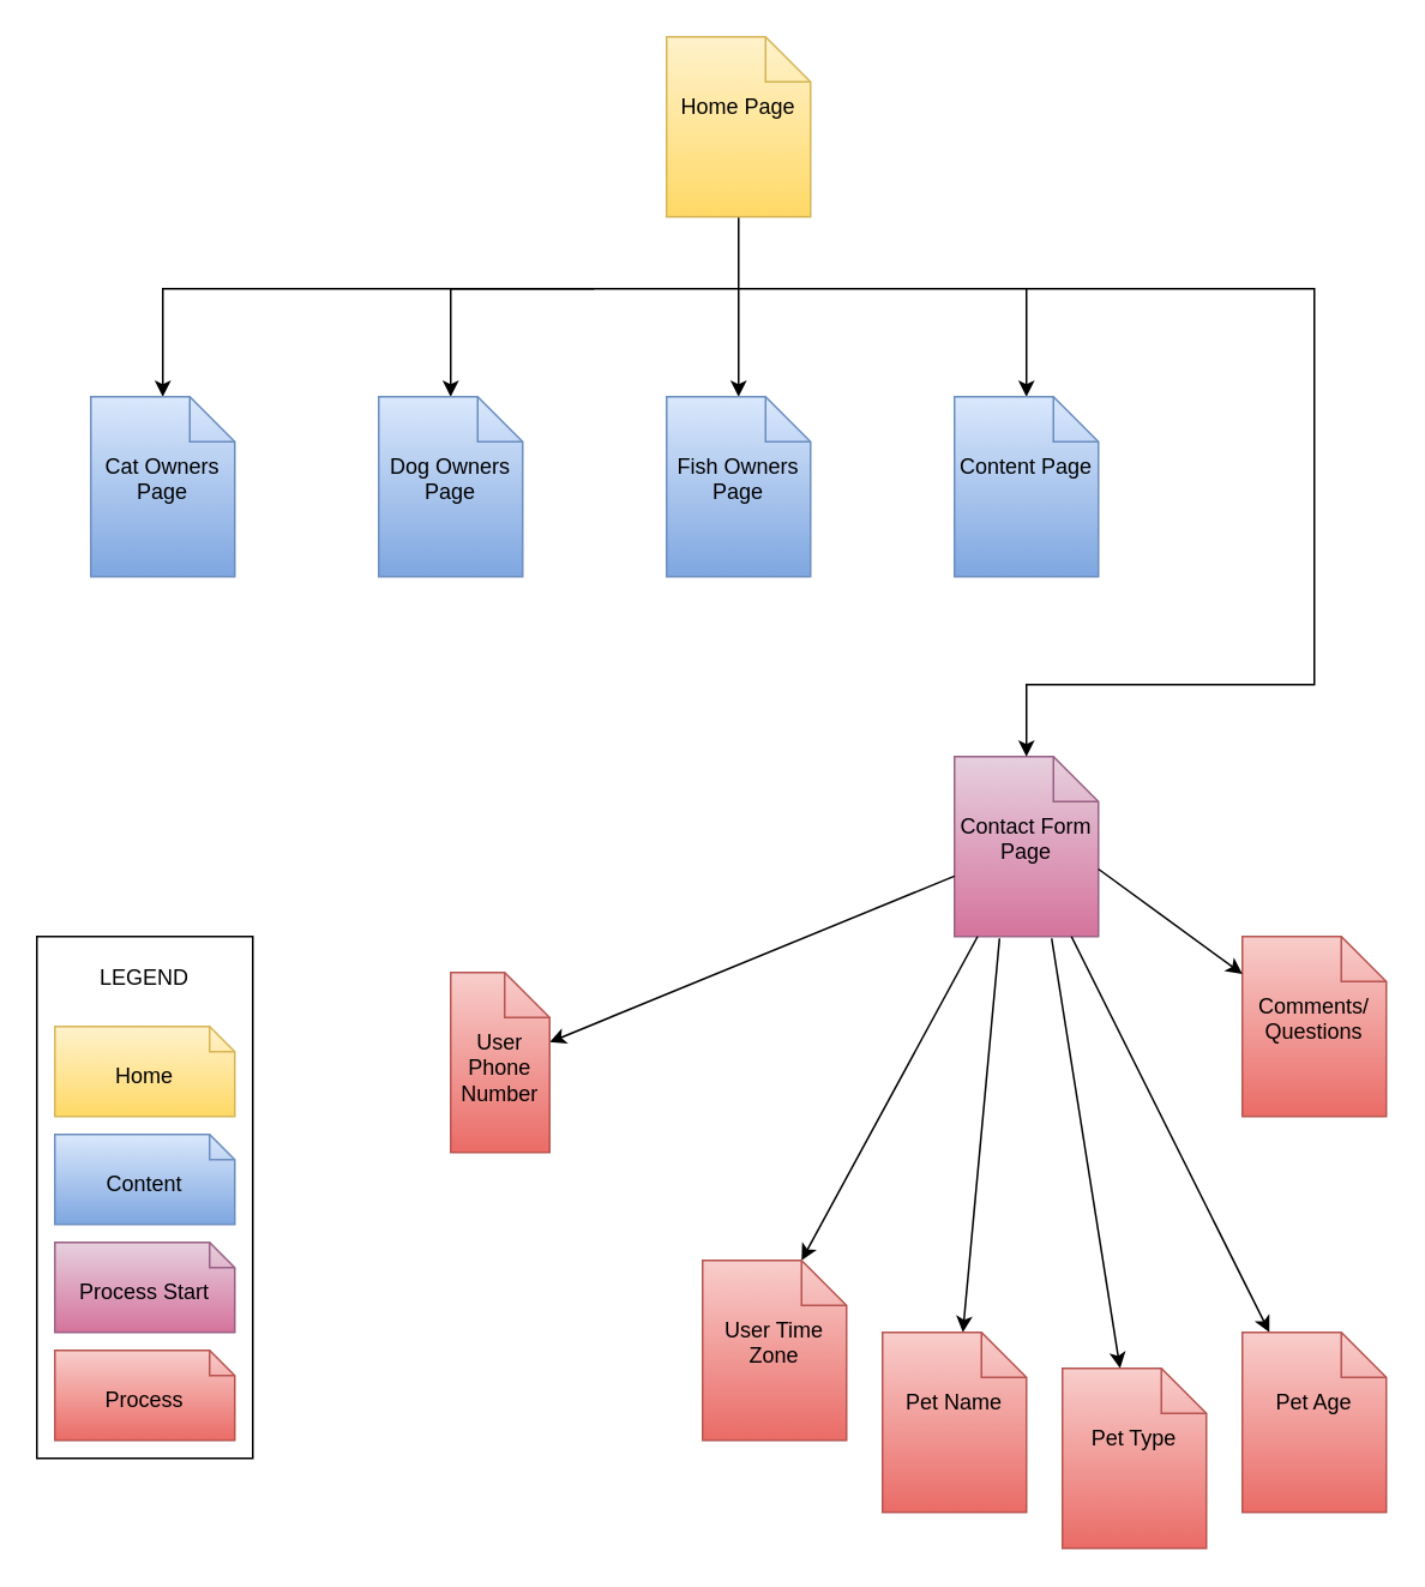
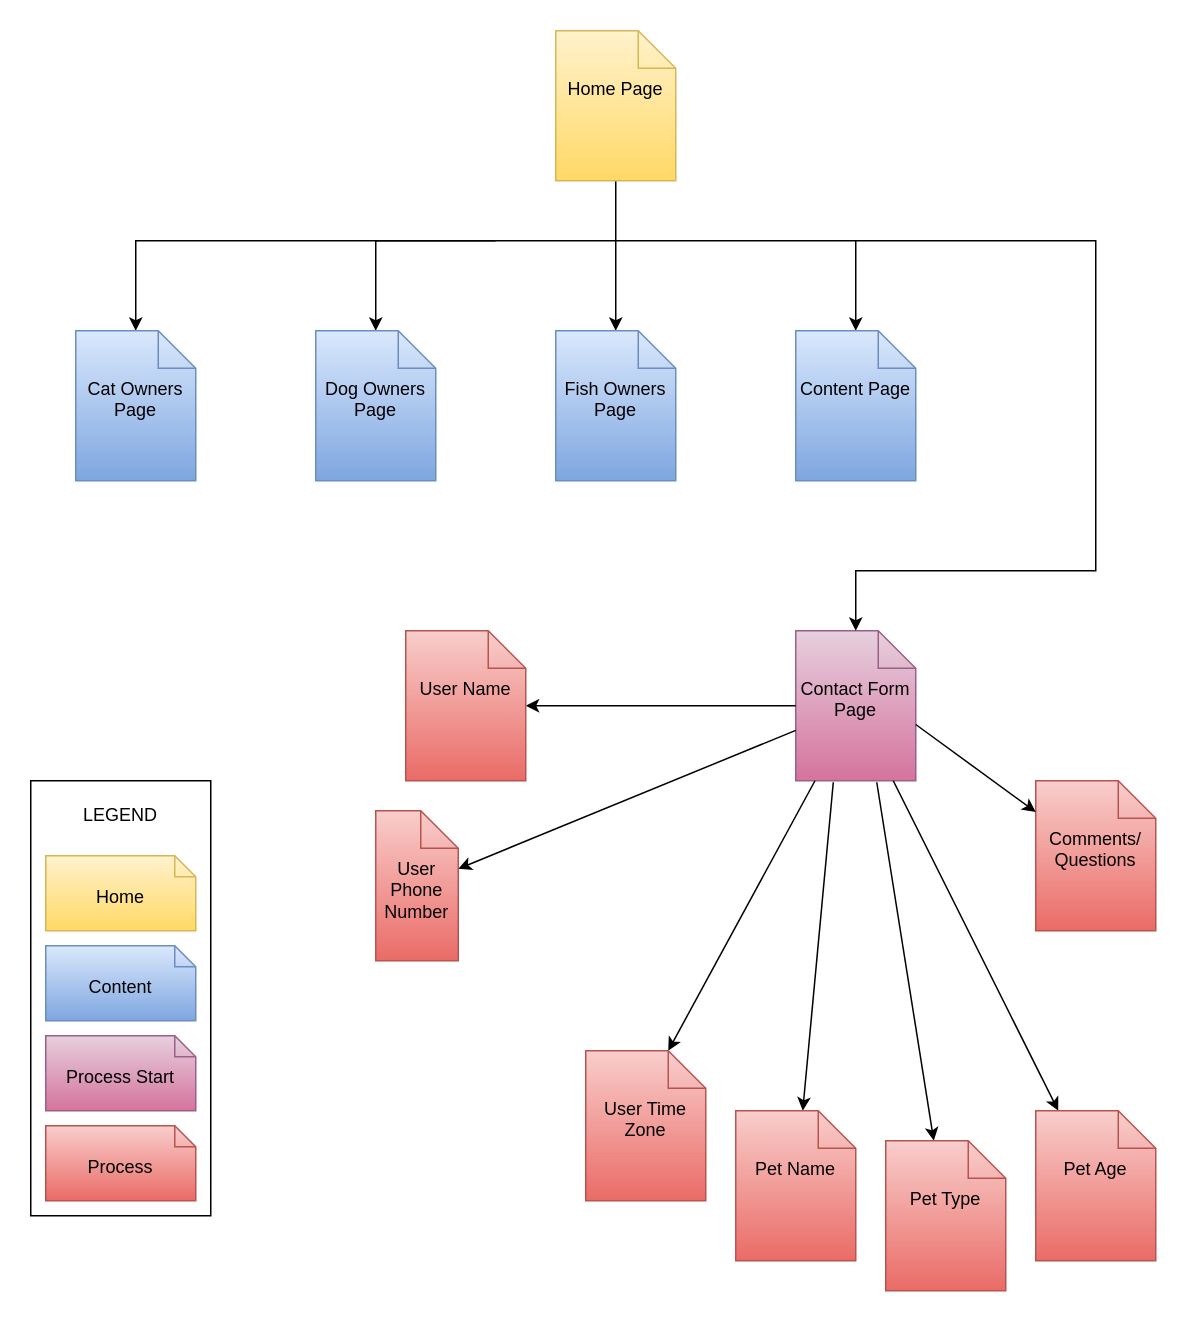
  <mxCell id="0" />
  <mxCell id="1" parent="0" />
  <mxCell id="2" style="edgeStyle=orthogonalEdgeStyle;rounded=0;orthogonalLoop=1;jettySize=auto;html=1;exitX=0.5;exitY=1;exitDx=0;exitDy=0;exitPerimeter=0;endArrow=none;endFill=0;" parent="1" source="3" edge="1"><mxGeometry relative="1" as="geometry"><mxPoint x="410" y="160" as="targetPoint" /></mxGeometry></mxCell>
  <mxCell id="3" value="&lt;font color=&quot;#000000&quot;&gt;Home Page&lt;/font&gt;" style="shape=note2;boundedLbl=1;whiteSpace=wrap;html=1;size=25;verticalAlign=top;align=center;fillColor=#fff2cc;strokeColor=#d6b656;gradientColor=#ffd966;" parent="1" vertex="1"><mxGeometry x="370" y="20" width="80" height="100" as="geometry" /></mxCell>
  <mxCell id="4" style="edgeStyle=orthogonalEdgeStyle;rounded=0;orthogonalLoop=1;jettySize=auto;html=1;endArrow=none;endFill=0;startArrow=classic;startFill=1;" parent="1" source="5" edge="1"><mxGeometry relative="1" as="geometry"><mxPoint x="330" y="160" as="targetPoint" /><Array as="points"><mxPoint x="90" y="160" /></Array></mxGeometry></mxCell>
  <mxCell id="5" value="&lt;div&gt;&lt;font color=&quot;#000000&quot;&gt;Cat Owners Page&lt;/font&gt;&lt;/div&gt;" style="shape=note2;boundedLbl=1;whiteSpace=wrap;html=1;size=25;verticalAlign=top;align=center;gradientColor=#7ea6e0;fillColor=#dae8fc;strokeColor=#6c8ebf;" parent="1" vertex="1"><mxGeometry x="50" y="220" width="80" height="100" as="geometry" /></mxCell>
  <mxCell id="6" style="edgeStyle=orthogonalEdgeStyle;rounded=0;orthogonalLoop=1;jettySize=auto;html=1;endArrow=none;endFill=0;startArrow=classic;startFill=1;" parent="1" source="7" edge="1"><mxGeometry relative="1" as="geometry"><mxPoint x="330" y="160" as="targetPoint" /><Array as="points"><mxPoint x="250" y="160" /></Array></mxGeometry></mxCell>
  <mxCell id="7" value="&lt;font color=&quot;#000000&quot;&gt;Dog Owners Page&lt;/font&gt;" style="shape=note2;boundedLbl=1;whiteSpace=wrap;html=1;size=25;verticalAlign=top;align=center;gradientColor=#7ea6e0;fillColor=#dae8fc;strokeColor=#6c8ebf;" parent="1" vertex="1"><mxGeometry x="210" y="220" width="80" height="100" as="geometry" /></mxCell>
  <mxCell id="8" style="edgeStyle=orthogonalEdgeStyle;rounded=0;orthogonalLoop=1;jettySize=auto;html=1;endArrow=none;endFill=0;startArrow=classic;startFill=1;" parent="1" source="9" edge="1"><mxGeometry relative="1" as="geometry"><mxPoint x="330" y="160" as="targetPoint" /><Array as="points"><mxPoint x="570" y="160" /></Array></mxGeometry></mxCell>
  <mxCell id="9" value="&lt;font color=&quot;#000000&quot;&gt;Content Page&lt;/font&gt;" style="shape=note2;boundedLbl=1;whiteSpace=wrap;html=1;size=25;verticalAlign=top;align=center;gradientColor=#7ea6e0;fillColor=#dae8fc;strokeColor=#6c8ebf;" parent="1" vertex="1"><mxGeometry x="530" y="220" width="80" height="100" as="geometry" /></mxCell>
  <mxCell id="10" style="edgeStyle=orthogonalEdgeStyle;rounded=0;orthogonalLoop=1;jettySize=auto;html=1;startArrow=classic;startFill=1;endArrow=none;endFill=0;" parent="1" source="11" edge="1"><mxGeometry relative="1" as="geometry"><mxPoint x="410" y="160" as="targetPoint" /></mxGeometry></mxCell>
  <mxCell id="11" value="&lt;font color=&quot;#000000&quot;&gt;Fish Owners Page&lt;/font&gt;" style="shape=note2;boundedLbl=1;whiteSpace=wrap;html=1;size=25;verticalAlign=top;align=center;gradientColor=#7ea6e0;fillColor=#dae8fc;strokeColor=#6c8ebf;" parent="1" vertex="1"><mxGeometry x="370" y="220" width="80" height="100" as="geometry" /></mxCell>
  <mxCell id="12" value="&lt;font color=&quot;#000000&quot;&gt;Contact Form Page&lt;/font&gt;" style="shape=note2;boundedLbl=1;whiteSpace=wrap;html=1;size=25;verticalAlign=top;align=center;gradientColor=#d5739d;fillColor=#e6d0de;strokeColor=#996185;" parent="1" vertex="1"><mxGeometry x="530" y="420" width="80" height="100" as="geometry" /></mxCell>
  <mxCell id="13" value="LEGEND&lt;br&gt;&lt;br&gt;&lt;br&gt;&lt;br&gt;&lt;br&gt;&lt;br&gt;&lt;br&gt;&lt;br&gt;&lt;br&gt;&lt;br&gt;&lt;br&gt;&lt;br&gt;&lt;br&gt;&lt;br&gt;&lt;br&gt;&lt;br&gt;&lt;br&gt;&lt;br&gt;" style="rounded=0;whiteSpace=wrap;html=1;" parent="1" vertex="1"><mxGeometry x="20" y="520" width="120" height="290" as="geometry" /></mxCell>
  <mxCell id="14" value="&lt;font color=&quot;#000000&quot;&gt;Content&lt;/font&gt;" style="shape=note2;boundedLbl=1;whiteSpace=wrap;html=1;size=14;verticalAlign=top;align=center;fillColor=#dae8fc;strokeColor=#6c8ebf;gradientColor=#7ea6e0;" parent="1" vertex="1"><mxGeometry x="30" y="630" width="100" height="50" as="geometry" /></mxCell>
  <mxCell id="15" value="&lt;font color=&quot;#000000&quot;&gt;Process Start&lt;/font&gt;" style="shape=note2;boundedLbl=1;whiteSpace=wrap;html=1;size=14;verticalAlign=top;align=center;fillColor=#e6d0de;strokeColor=#996185;gradientColor=#d5739d;" parent="1" vertex="1"><mxGeometry x="30" y="690" width="100" height="50" as="geometry" /></mxCell>
  <mxCell id="16" value="&lt;font color=&quot;#000000&quot;&gt;Home&lt;/font&gt;" style="shape=note2;boundedLbl=1;whiteSpace=wrap;html=1;size=14;verticalAlign=top;align=center;fillColor=#fff2cc;strokeColor=#d6b656;gradientColor=#ffd966;" parent="1" vertex="1"><mxGeometry x="30" y="570" width="100" height="50" as="geometry" /></mxCell>
  <mxCell id="17" value="&lt;font color=&quot;#000000&quot;&gt;Process&lt;br&gt;&lt;/font&gt;" style="shape=note2;boundedLbl=1;whiteSpace=wrap;html=1;size=14;verticalAlign=top;align=center;fillColor=#f8cecc;strokeColor=#b85450;gradientColor=#ea6b66;" parent="1" vertex="1"><mxGeometry x="30" y="750" width="100" height="50" as="geometry" /></mxCell>
+ <mxCell id="18" style="rounded=0;orthogonalLoop=1;jettySize=auto;html=1;startArrow=classic;startFill=1;endArrow=none;endFill=0;" parent="1" source="19" target="12" edge="1"><mxGeometry relative="1" as="geometry" /></mxCell>
+ <mxCell id="19" value="&lt;font color=&quot;#000000&quot;&gt;User Name&lt;br&gt;&lt;/font&gt;" style="shape=note2;boundedLbl=1;whiteSpace=wrap;html=1;size=25;verticalAlign=top;align=center;gradientColor=#ea6b66;fillColor=#f8cecc;strokeColor=#b85450;" parent="1" vertex="1"><mxGeometry x="270" y="420" width="80" height="100" as="geometry" /></mxCell>
  <mxCell id="20" style="rounded=0;orthogonalLoop=1;jettySize=auto;html=1;startArrow=classic;startFill=1;endArrow=none;endFill=0;" parent="1" source="21" target="12" edge="1"><mxGeometry relative="1" as="geometry" /></mxCell>
  <mxCell id="21" value="&lt;font color=&quot;#000000&quot;&gt;User Phone Number&lt;br&gt;&lt;/font&gt;" style="shape=note2;boundedLbl=1;whiteSpace=wrap;html=1;size=25;verticalAlign=top;align=center;gradientColor=#ea6b66;fillColor=#f8cecc;strokeColor=#b85450;" parent="1" vertex="1"><mxGeometry x="250" y="540" width="55" height="100" as="geometry" /></mxCell>
  <mxCell id="22" style="edgeStyle=none;rounded=0;orthogonalLoop=1;jettySize=auto;html=1;startArrow=classic;startFill=1;endArrow=none;endFill=0;exitX=0;exitY=0;exitDx=55;exitDy=0;exitPerimeter=0;" parent="1" source="23" target="12" edge="1"><mxGeometry relative="1" as="geometry" /></mxCell>
  <mxCell id="23" value="&lt;font color=&quot;#000000&quot;&gt;User Time Zone&lt;br&gt;&lt;/font&gt;" style="shape=note2;boundedLbl=1;whiteSpace=wrap;html=1;size=25;verticalAlign=top;align=center;gradientColor=#ea6b66;fillColor=#f8cecc;strokeColor=#b85450;" parent="1" vertex="1"><mxGeometry x="390" y="700" width="80" height="100" as="geometry" /></mxCell>
  <mxCell id="24" style="edgeStyle=none;rounded=0;orthogonalLoop=1;jettySize=auto;html=1;entryX=0.313;entryY=1.01;entryDx=0;entryDy=0;entryPerimeter=0;startArrow=classic;startFill=1;endArrow=none;endFill=0;" parent="1" source="25" target="12" edge="1"><mxGeometry relative="1" as="geometry" /></mxCell>
  <mxCell id="25" value="&lt;font color=&quot;#000000&quot;&gt;Pet Name&lt;br&gt;&lt;/font&gt;" style="shape=note2;boundedLbl=1;whiteSpace=wrap;html=1;size=25;verticalAlign=top;align=center;gradientColor=#ea6b66;fillColor=#f8cecc;strokeColor=#b85450;" parent="1" vertex="1"><mxGeometry x="490" y="740" width="80" height="100" as="geometry" /></mxCell>
  <mxCell id="26" style="edgeStyle=none;rounded=0;orthogonalLoop=1;jettySize=auto;html=1;entryX=0.675;entryY=1.01;entryDx=0;entryDy=0;entryPerimeter=0;startArrow=classic;startFill=1;endArrow=none;endFill=0;" parent="1" source="27" target="12" edge="1"><mxGeometry relative="1" as="geometry" /></mxCell>
  <mxCell id="27" value="&lt;font color=&quot;#000000&quot;&gt;Pet Type&lt;br&gt;&lt;/font&gt;" style="shape=note2;boundedLbl=1;whiteSpace=wrap;html=1;size=25;verticalAlign=top;align=center;gradientColor=#ea6b66;fillColor=#f8cecc;strokeColor=#b85450;" parent="1" vertex="1"><mxGeometry x="590" y="760" width="80" height="100" as="geometry" /></mxCell>
  <mxCell id="28" style="edgeStyle=none;rounded=0;orthogonalLoop=1;jettySize=auto;html=1;startArrow=classic;startFill=1;endArrow=none;endFill=0;" parent="1" source="29" target="12" edge="1"><mxGeometry relative="1" as="geometry" /></mxCell>
  <mxCell id="29" value="&lt;font color=&quot;#000000&quot;&gt;Pet Age&lt;br&gt;&lt;/font&gt;" style="shape=note2;boundedLbl=1;whiteSpace=wrap;html=1;size=25;verticalAlign=top;align=center;gradientColor=#ea6b66;fillColor=#f8cecc;strokeColor=#b85450;" parent="1" vertex="1"><mxGeometry x="690" y="740" width="80" height="100" as="geometry" /></mxCell>
  <mxCell id="30" value="&lt;div&gt;Comments/&lt;/div&gt;&lt;div&gt;Questions&lt;br&gt;&lt;/div&gt;" style="shape=note2;boundedLbl=1;whiteSpace=wrap;html=1;size=25;verticalAlign=top;align=center;gradientColor=#ea6b66;fillColor=#f8cecc;strokeColor=#b85450;" vertex="1" parent="1"><mxGeometry x="690" y="520" width="80" height="100" as="geometry" /></mxCell>
  <mxCell id="31" value="" style="endArrow=classic;html=1;rounded=0;exitX=0;exitY=0;exitDx=80;exitDy=62.5;exitPerimeter=0;" edge="1" parent="1" source="12" target="30"><mxGeometry width="50" height="50" relative="1" as="geometry"><mxPoint x="350" y="600" as="sourcePoint" /><mxPoint x="400" y="550" as="targetPoint" /></mxGeometry></mxCell>
  <mxCell id="32" value="" style="endArrow=classic;html=1;rounded=0;edgeStyle=orthogonalEdgeStyle;entryX=0.5;entryY=0;entryDx=0;entryDy=0;entryPerimeter=0;" edge="1" parent="1" target="12"><mxGeometry width="50" height="50" relative="1" as="geometry"><mxPoint x="570" y="160" as="sourcePoint" /><mxPoint x="570" y="380" as="targetPoint" /><Array as="points"><mxPoint x="730" y="160" /><mxPoint x="730" y="380" /><mxPoint x="570" y="380" /></Array></mxGeometry></mxCell>
